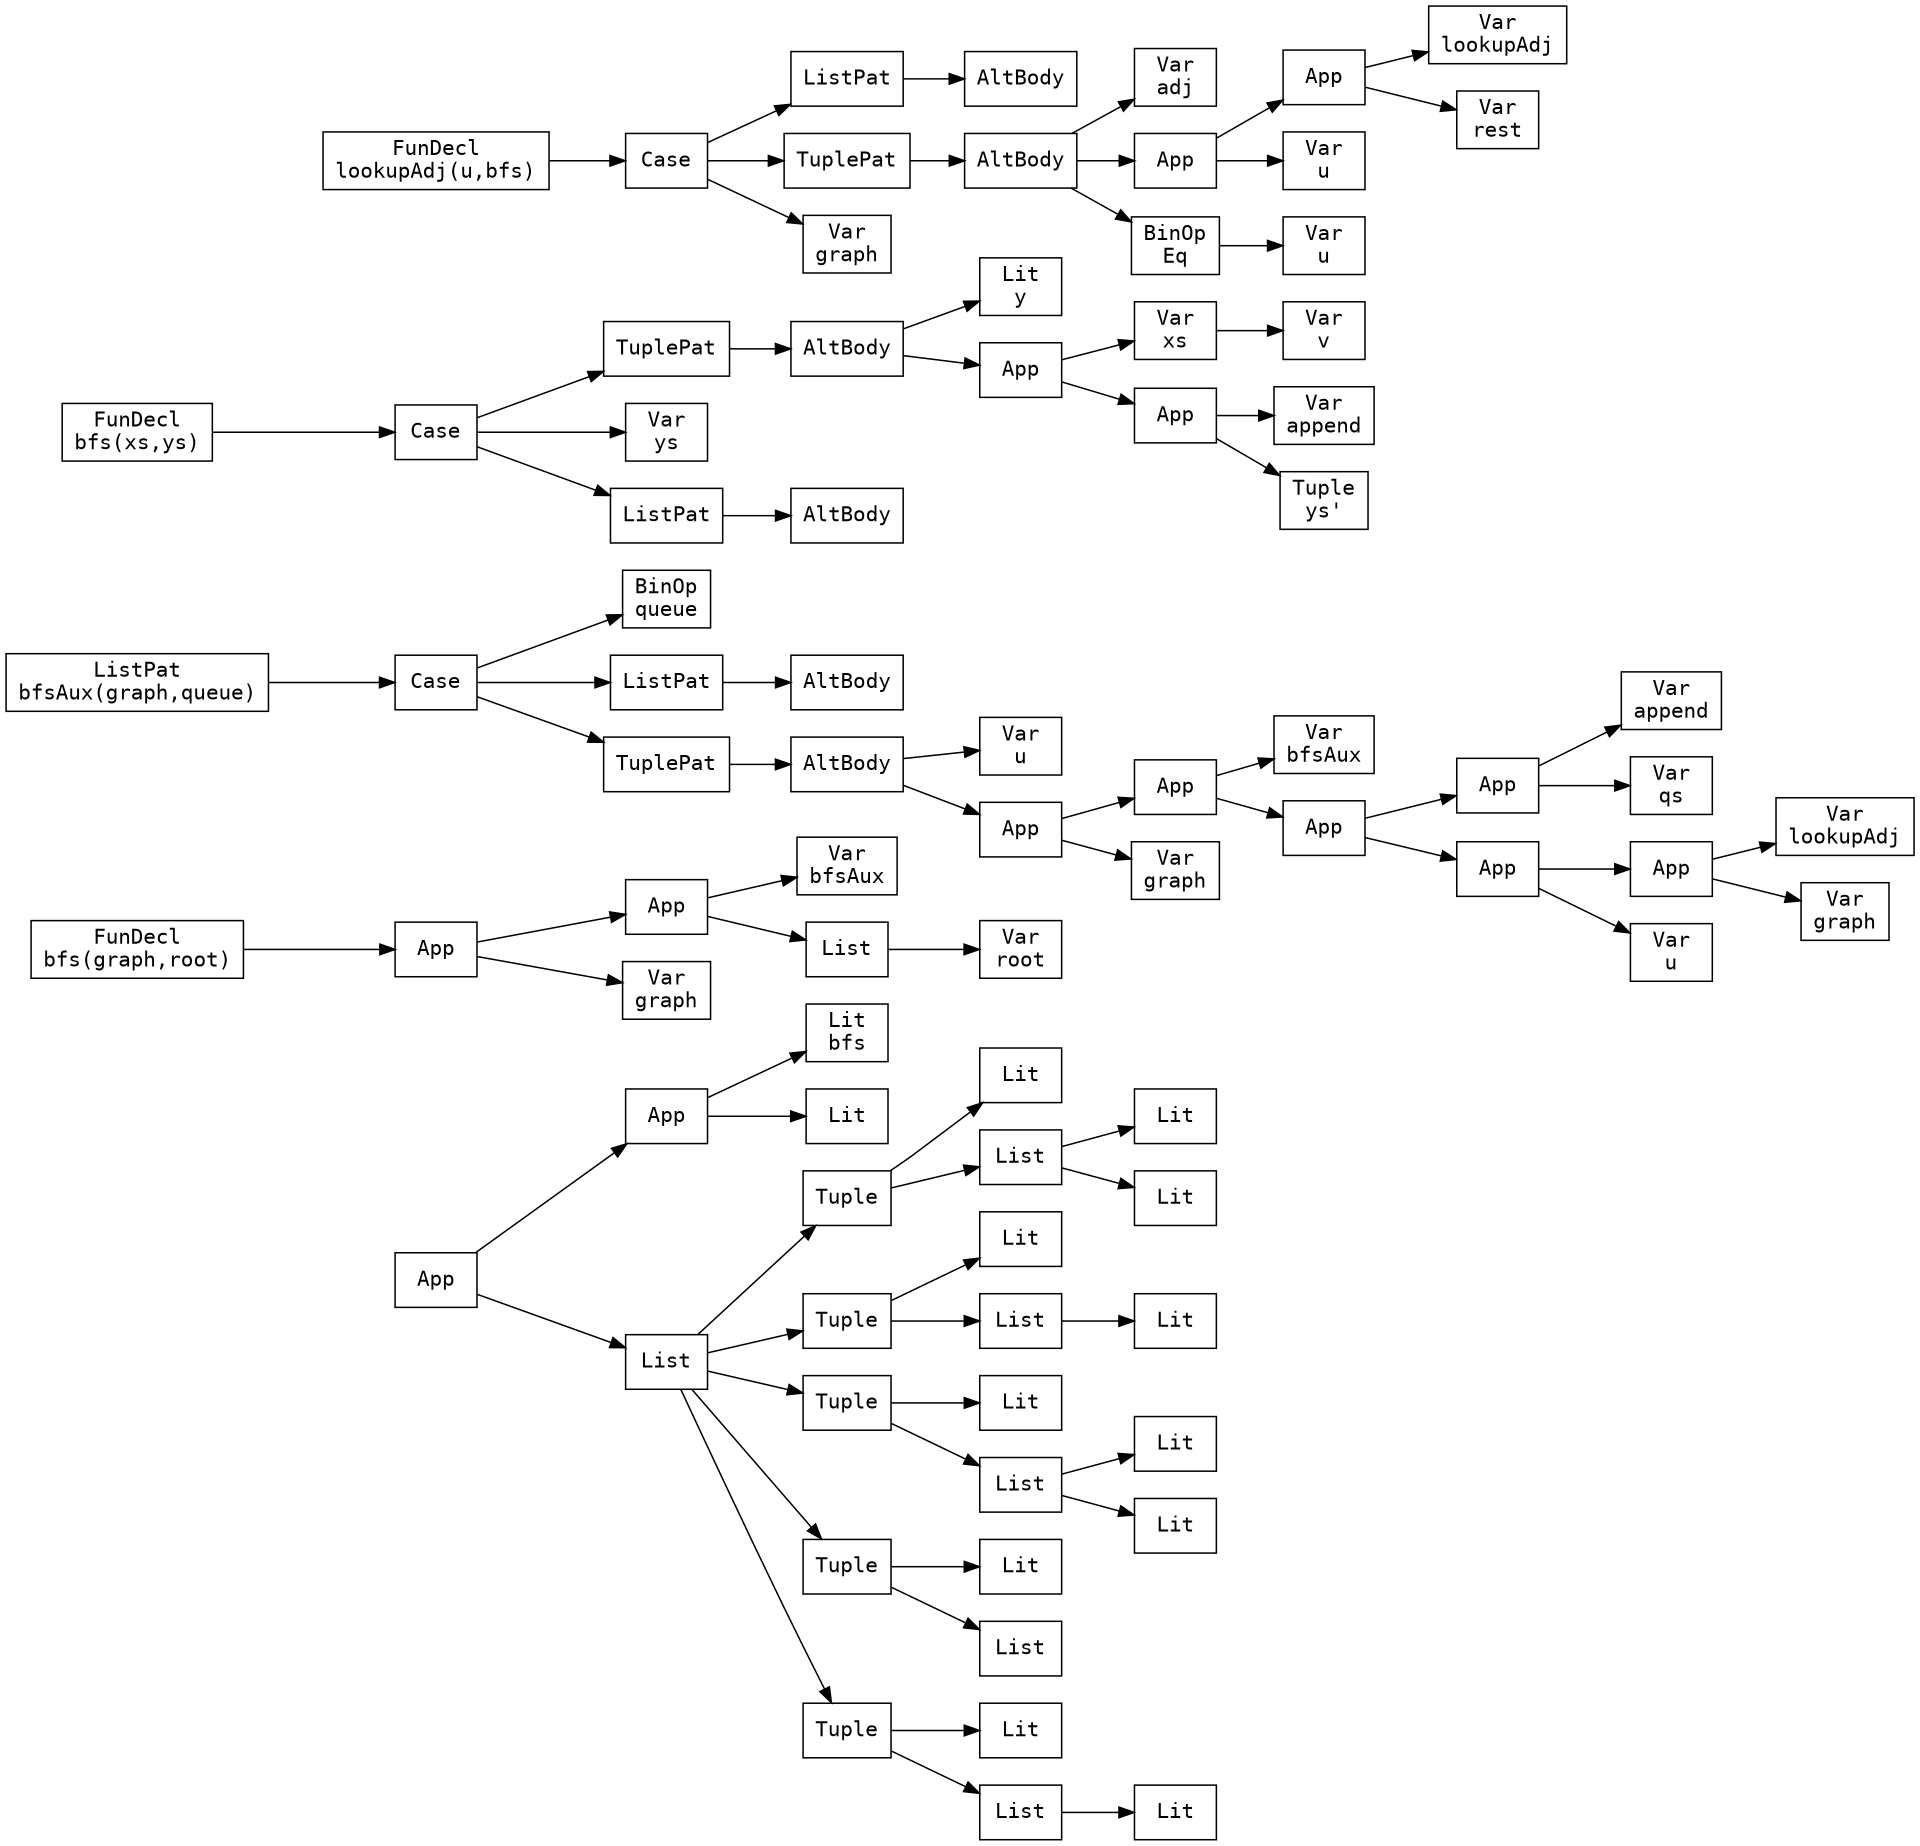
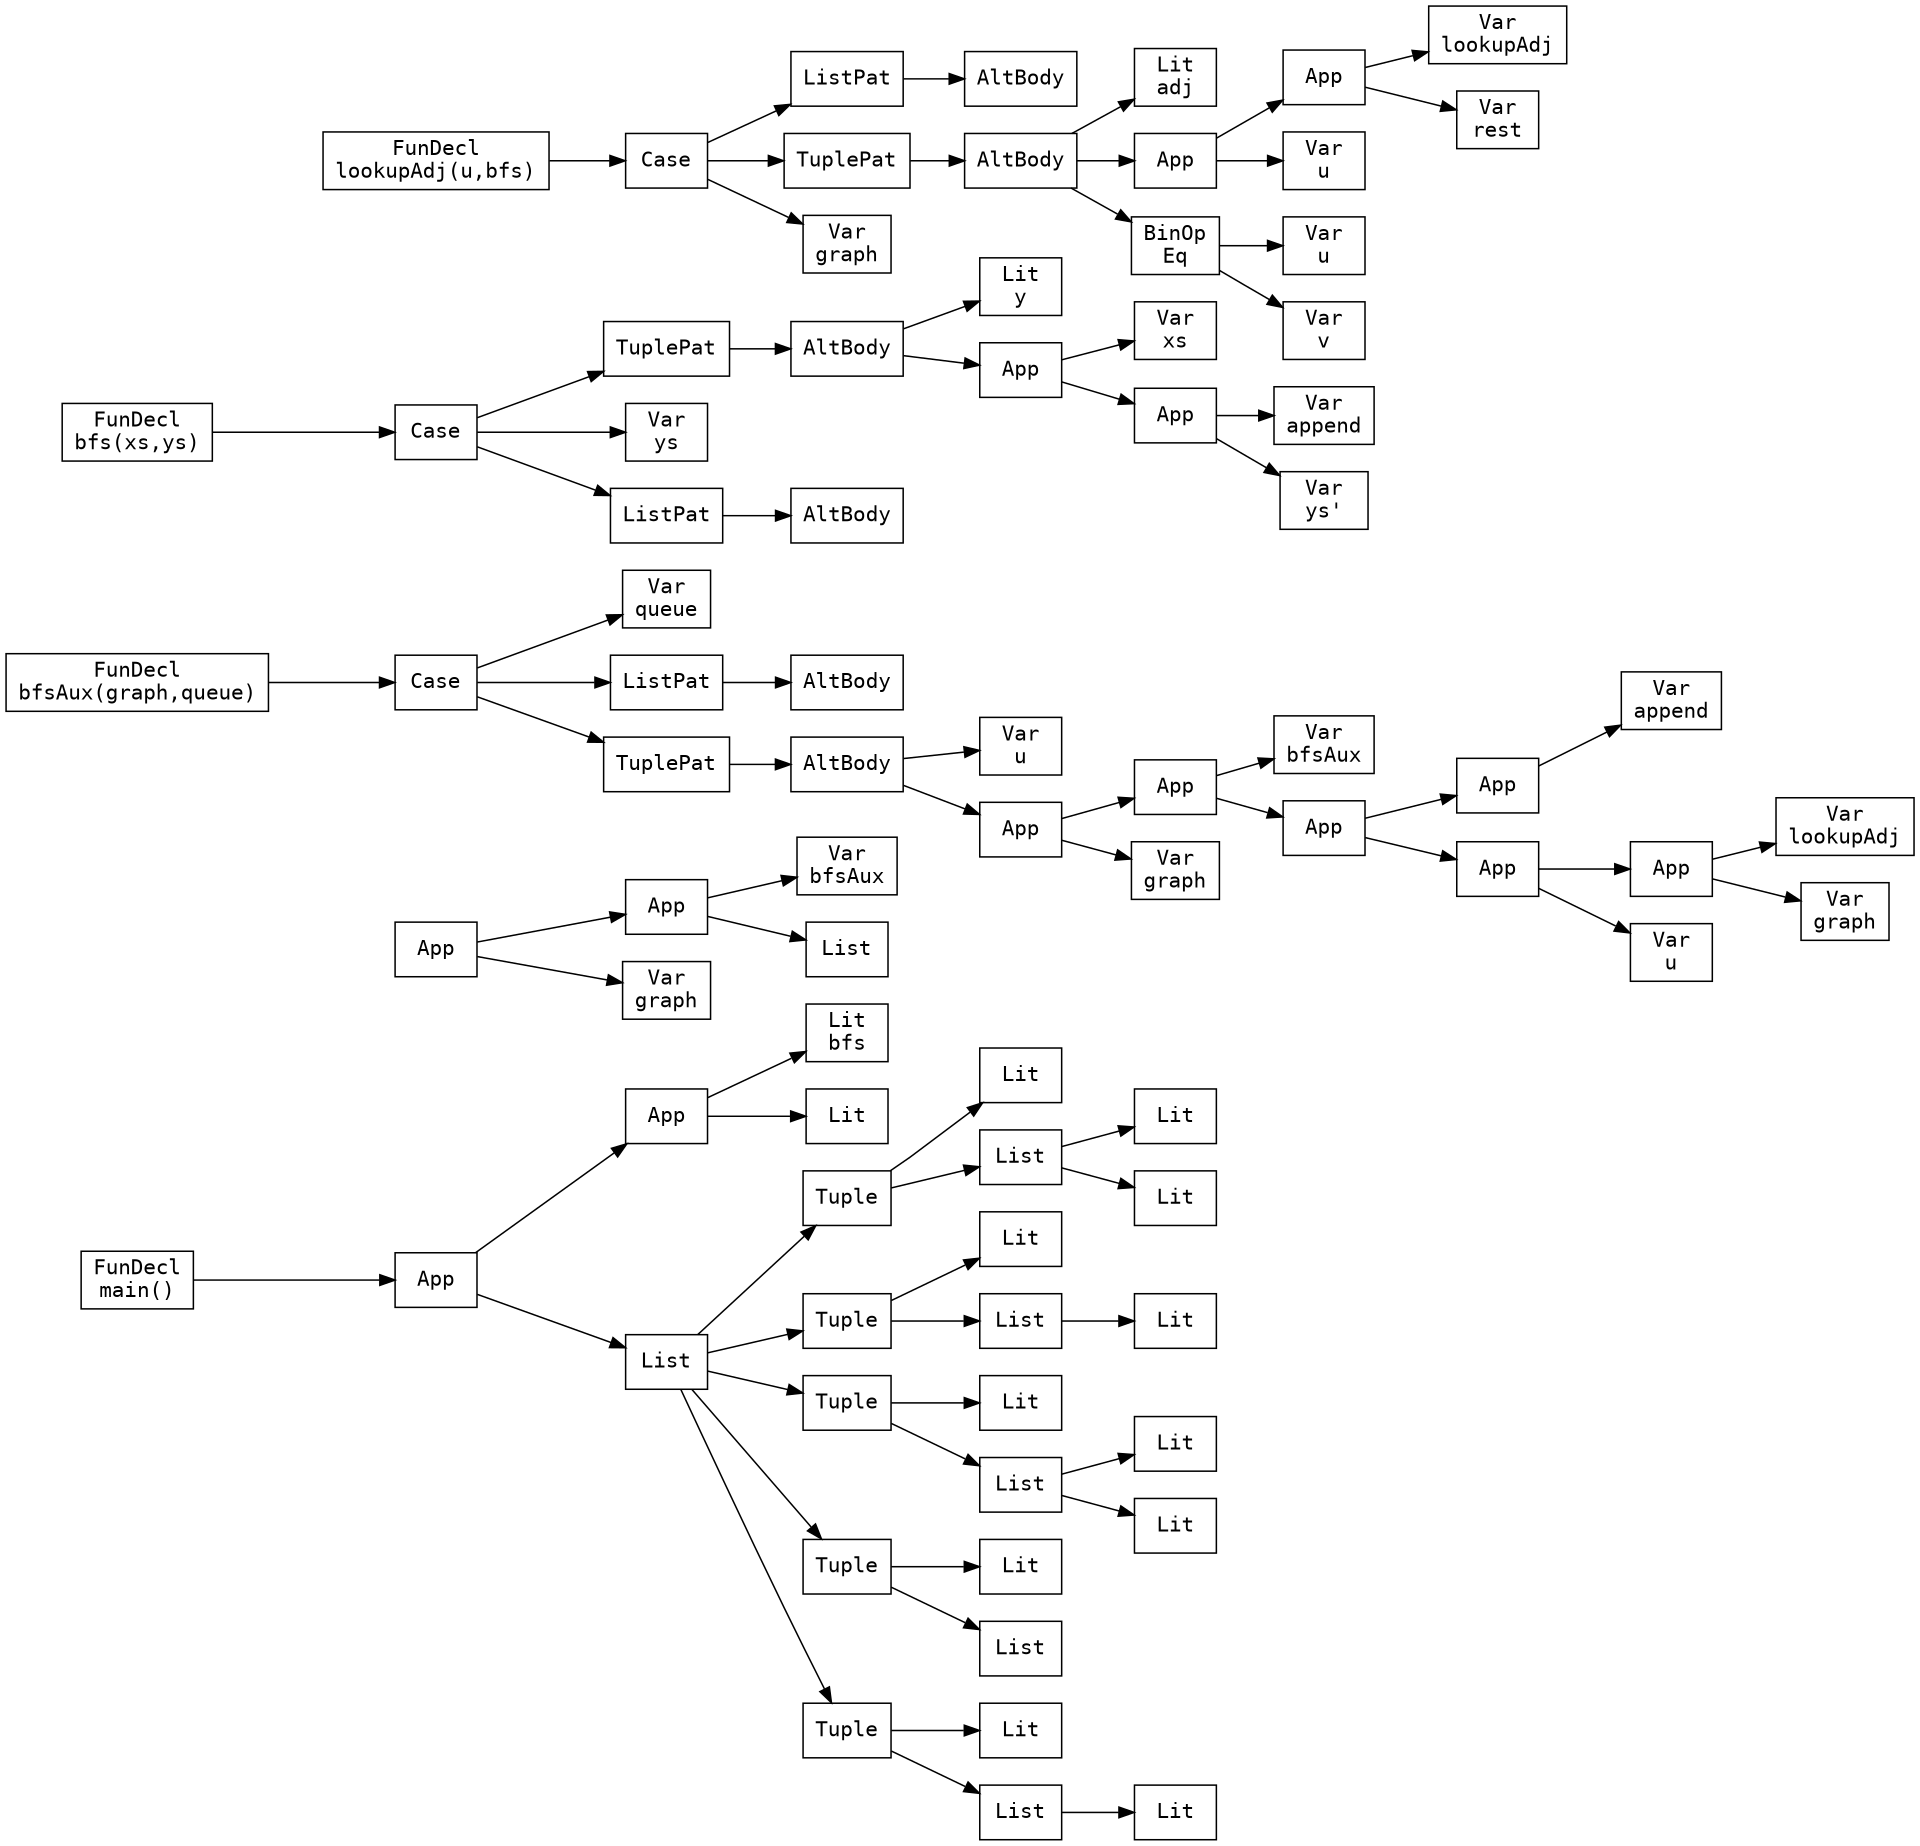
  digraph {
    fontname="DejaVu Sans Mono"
    rankdir=LR
    node [fontname="DejaVu Sans Mono" shape=box]
    edge [fontname="DejaVu Sans Mono"]
+   n1 [label="FunDecl\nmain()"]
    n2 [label=App]
    n3 [label=App]
    n4 [label=List]
    n5 [label="Lit\nbfs"]
    n6 [label=Lit]
    n7 [label=Tuple]
    n8 [label=Tuple]
    n9 [label=Tuple]
    n10 [label=Tuple]
    n11 [label=Tuple]
    n12 [label=Lit]
    n13 [label=List]
    n14 [label=Lit]
    n15 [label=List]
    n16 [label=Lit]
    n17 [label=List]
    n18 [label=Lit]
    n19 [label=List]
    n20 [label=Lit]
    n21 [label=List]
    n22 [label=Lit]
    n23 [label=Lit]
    n24 [label=Lit]
    n25 [label=Lit]
    n26 [label=Lit]
    n27 [label=Lit]
-   n28 [label="FunDecl\nbfs(graph,root)"]
    n29 [label=App]
    n30 [label=App]
    n31 [label="Var\ngraph"]
    n32 [label="Var\nbfsAux"]
    n33 [label=List]
-   n34 [label="Var\nroot"]
-   n35 [label="ListPat\nbfsAux(graph,queue)"]
+   n35 [label="FunDecl\nbfsAux(graph,queue)"]
    n36 [label=Case]
-   n37 [label="BinOp\nqueue"]
+   n37 [label="Var\nqueue"]
    n38 [label=ListPat]
    n39 [label=TuplePat]
    n40 [label=AltBody]
    n41 [label=AltBody]
    n42 [label="Var\nu"]
    n43 [label=App]
    n44 [label=App]
    n45 [label="Var\ngraph"]
    n46 [label="Var\nbfsAux"]
    n47 [label=App]
    n48 [label=App]
    n49 [label=App]
    n50 [label="Var\nappend"]
-   n51 [label="Var\nqs"]
    n52 [label=App]
    n53 [label="Var\nu"]
    n54 [label="Var\nlookupAdj"]
    n55 [label="Var\ngraph"]
    n56 [label="FunDecl\nlookupAdj(u,bfs)"]
    n57 [label=Case]
    n58 [label="Var\ngraph"]
    n59 [label=ListPat]
    n60 [label=TuplePat]
    n61 [label=AltBody]
    n62 [label=AltBody]
    n63 [label="BinOp\nEq"]
-   n64 [label="Var\nadj"]
+   n64 [label="Lit\nadj"]
    n65 [label=App]
    n66 [label="Var\nv"]
    n67 [label="Var\nu"]
    n68 [label=App]
    n69 [label="Var\nu"]
    n70 [label="Var\nlookupAdj"]
    n71 [label="Var\nrest"]
    n72 [label="FunDecl\nbfs(xs,ys)"]
    n73 [label=Case]
    n74 [label="Var\nys"]
    n75 [label=ListPat]
    n76 [label=TuplePat]
    n77 [label=AltBody]
    n78 [label=AltBody]
    n79 [label="Lit\ny"]
    n80 [label=App]
    n81 [label=App]
    n82 [label="Var\nxs"]
    n83 [label="Var\nappend"]
-   n84 [label="Tuple\nys'"]
+   n84 [label="Var\nys'"]
+   n1 -> n2
    n2 -> n3
    n2 -> n4
    n3 -> n5
    n3 -> n6
    n4 -> n7
    n4 -> n8
    n4 -> n9
    n4 -> n10
    n4 -> n11
    n7 -> n12
    n7 -> n13
    n8 -> n14
    n8 -> n15
    n9 -> n16
    n9 -> n17
    n10 -> n18
    n10 -> n19
    n11 -> n20
    n11 -> n21
    n13 -> n22
    n13 -> n23
    n15 -> n24
    n17 -> n25
    n17 -> n26
    n21 -> n27
-   n28 -> n29
    n29 -> n30
    n29 -> n31
    n30 -> n32
    n30 -> n33
-   n33 -> n34
    n35 -> n36
    n36 -> n37
    n36 -> n38
    n36 -> n39
    n38 -> n40
    n39 -> n41
    n41 -> n42
    n41 -> n43
    n43 -> n44
    n43 -> n45
    n44 -> n46
    n44 -> n47
    n47 -> n48
    n47 -> n49
    n48 -> n50
-   n48 -> n51
    n49 -> n52
    n49 -> n53
    n52 -> n54
    n52 -> n55
    n56 -> n57
    n57 -> n58
    n57 -> n59
    n57 -> n60
    n59 -> n61
    n60 -> n62
    n62 -> n63
    n62 -> n64
    n62 -> n65
-   n82 -> n66
+   n63 -> n66
    n63 -> n67
    n65 -> n68
    n65 -> n69
    n68 -> n70
    n68 -> n71
    n72 -> n73
    n73 -> n74
    n73 -> n75
    n73 -> n76
    n75 -> n77
    n76 -> n78
    n78 -> n79
    n78 -> n80
    n80 -> n81
    n80 -> n82
    n81 -> n83
    n81 -> n84
  }
